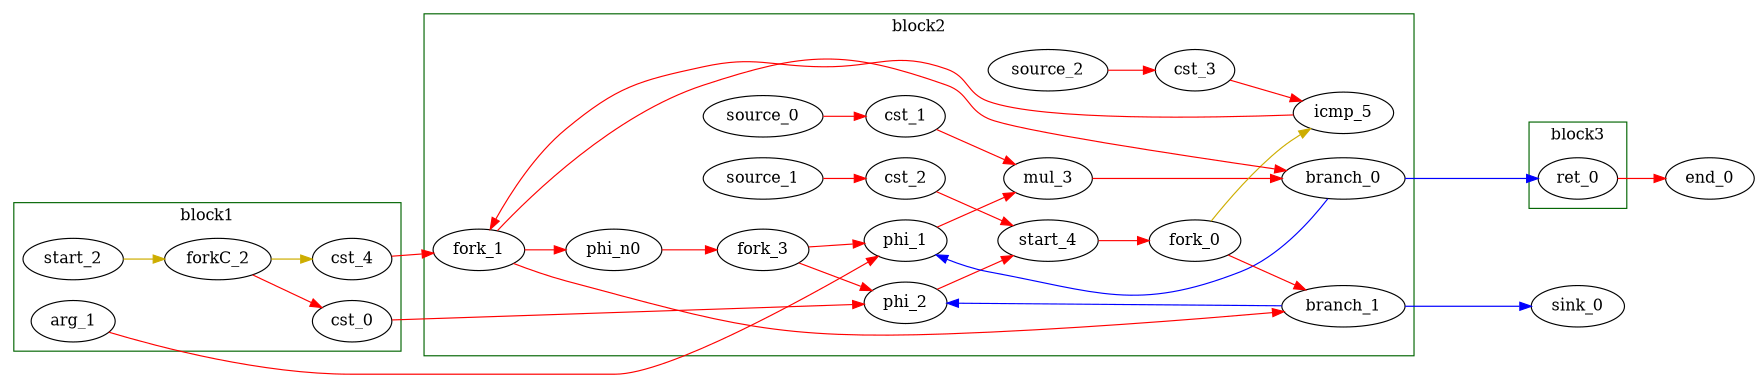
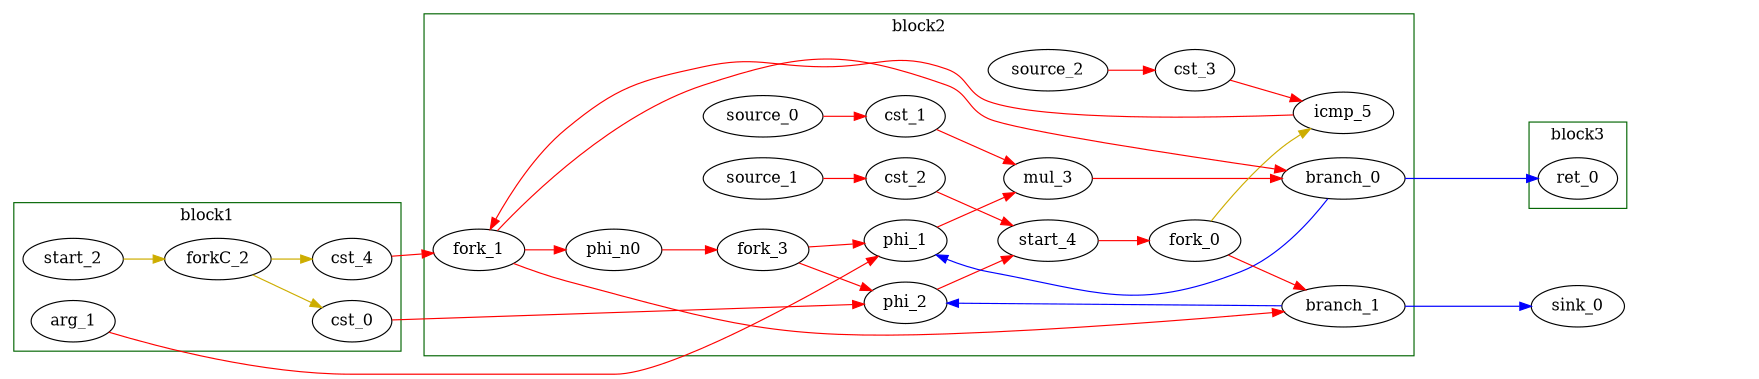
  digraph {
    rankdir=LR
    splines=spline
    node [bbID=2 in="in1:32" out="out1:32" type=Constant]
    edge [color=red from=out1 to=in1]
    arg_1 [bbID=1 type=Entry]
    cst_0 [bbID=1 value="0x00000000"]
    n3 [bbID=1 control=true in="in1:0" label=start_2 out="out1:0" type=Entry]
    cst_4 [bbID=1 value="0x00000001"]
    forkC_2 [bbID=1 in="in1:0" out="out1:0 out2:0 " type=Fork]
    phi_1 [delay=0.366 in="in1?:1 in2:32 in3:32 " type=Mux]
    phi_2 [delay=0.366 in="in1?:1 in2:32 in3:32 " type=Mux]
    cst_1 [value="0x00000005"]
    mul_3 [II=1 delay=0.000 in="in1:32 in2:32 " latency=4 op=mul_op out="out1:32 " type=Operator]
    cst_2 [value="0x00000001"]
    n11 [II=1 delay=1.693 in="in1:32 in2:32 " label=start_4 latency=0 op=add_op out="out1:32 " type=Operator]
    cst_3 [value="0x00000003"]
    icmp_5 [II=1 delay=1.530 in="in1:32 in2:32 " latency=0 op=icmp_ult_op out="out1:1 " type=Operator]
    source_0 [out="out1:0" type=Source in=""]
    source_1 [out="out1:0" type=Source in=""]
    source_2 [out="out1:0" type=Source in=""]
    branch_0 [in="in1:32 in2?:1*i" out="out1+:32 out2-:32" type=Branch]
    phi_n0 [delay=0.366 in="in1:32 in2:32*i " type=Merge]
    branch_1 [in="in1:32 in2?:1*i" out="out1+:32 out2-:32" type=Branch]
    fork_0 [out="out1:32 out2:32 " type=Fork]
    fork_1 [out="out1:32 out2:32 out3:32 " type=Fork]
    fork_3 [out="out1:32 out2:32 " type=Fork]
    ret_0 [II=1 bbID=3 delay=0.000 in="in1:32 " latency=0 op=ret_op out="out1:32 " type=Operator]
    sink_0 [bbID=0 type=Sink out=""]
-   end_0 [bbID=0 in="in1:32 " type=Exit]
    subgraph cluster_1 {
      color=darkgreen
      label=block1
      arg_1
      cst_0
      n3
      cst_4
      forkC_2
    }
    subgraph cluster_2 {
      color=darkgreen
      label=block2
      phi_1
      phi_2
      cst_1
      mul_3
      cst_2
      n11
      cst_3
      icmp_5
      source_0
      source_1
      source_2
      branch_0
      phi_n0
      branch_1
      fork_0
      fork_1
      fork_3
    }
    subgraph cluster_3 {
      color=darkgreen
      label=block3
      ret_0
    }
    arg_1 -> phi_1 [to=in3]
    cst_0 -> phi_2 [to=in3]
    n3 -> forkC_2 [color=gold3]
    cst_4 -> fork_1
-   forkC_2 -> cst_0
+   forkC_2 -> cst_0 [color=gold3]
    forkC_2 -> cst_4 [color=gold3 from=out2]
    phi_1 -> mul_3
    phi_2 -> n11
    cst_1 -> mul_3 [to=in2]
    mul_3 -> branch_0
    cst_2 -> n11 [to=in2]
    n11 -> fork_0
    cst_3 -> icmp_5 [to=in2]
    icmp_5 -> fork_1
    source_0 -> cst_1
    source_1 -> cst_2
    source_2 -> cst_3
    branch_0 -> phi_1 [color=blue from=out2 minlen=3 to=in2]
    branch_0 -> ret_0 [color=blue minlen=3]
    phi_n0 -> fork_3
    branch_1 -> phi_2 [color=blue from=out2 minlen=3 to=in2]
    branch_1 -> sink_0 [color=blue minlen=3]
    fork_0 -> icmp_5 [color=gold3]
    fork_0 -> branch_1 [from=out2]
    fork_1 -> branch_0 [to=in2]
    fork_1 -> phi_n0 [from=out2 to=in2]
    fork_1 -> branch_1 [from=out3 to=in2]
    fork_3 -> phi_1
    fork_3 -> phi_2 [from=out2]
-   ret_0 -> end_0
  }
